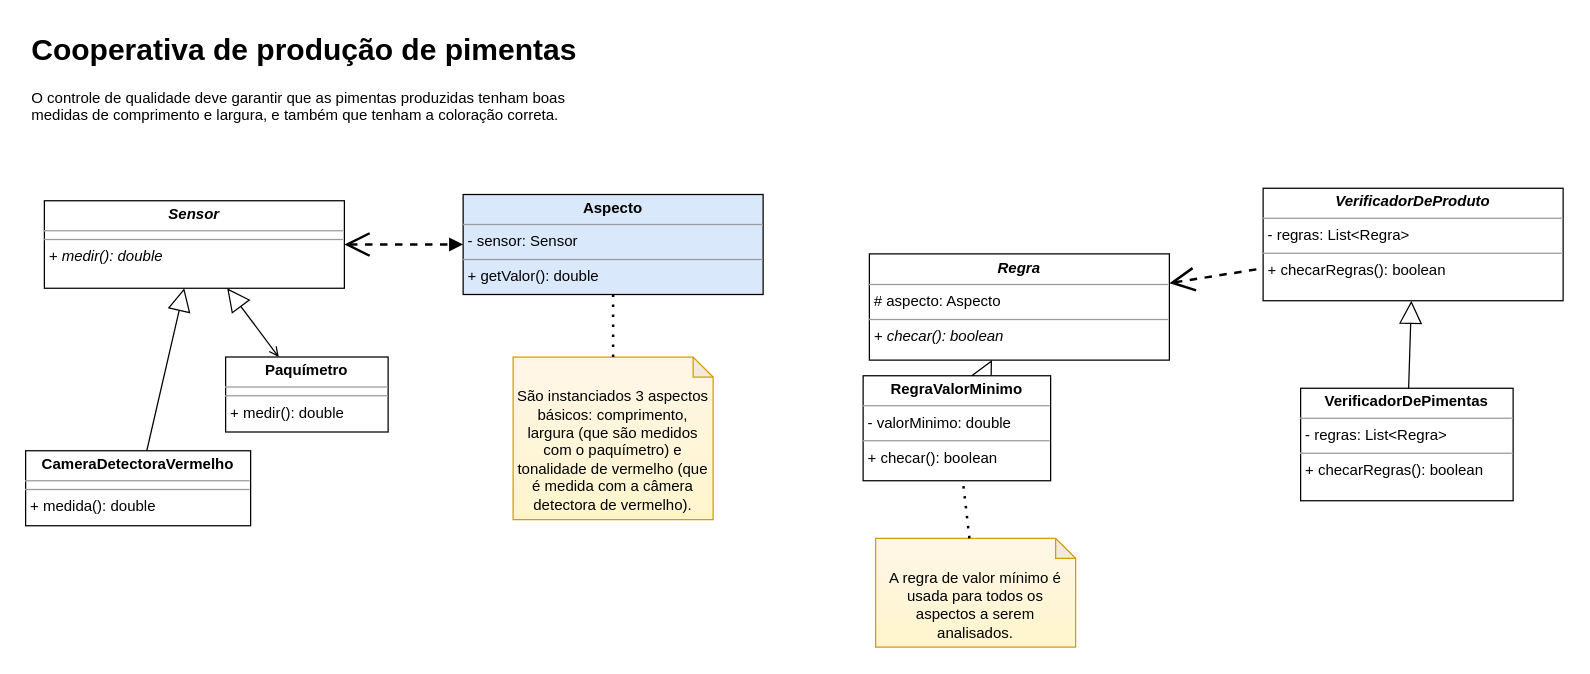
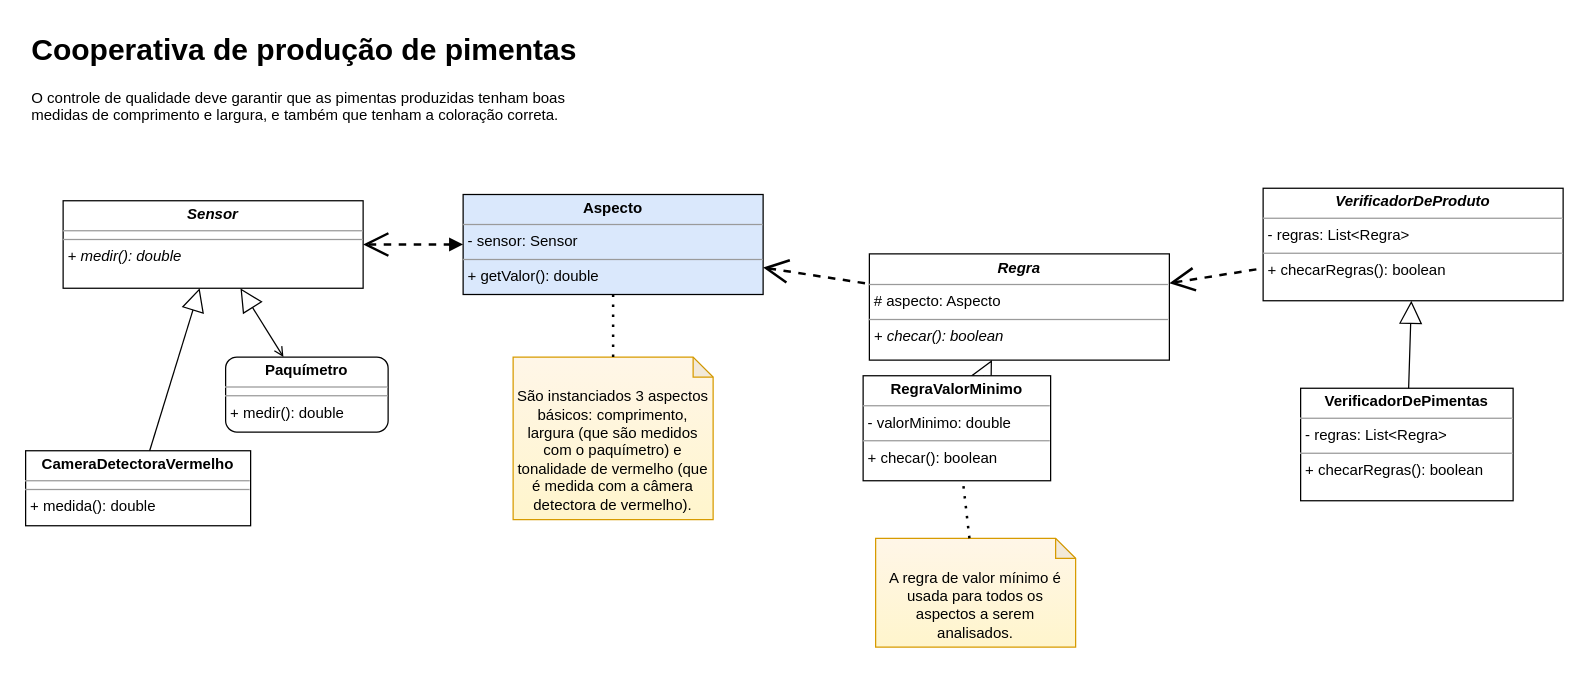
  <mxCell id="0" />
  <mxCell id="1" parent="0" />
- <mxCell id="2" value="&lt;p style=&quot;margin:0px;margin-top:4px;text-align:center;&quot;&gt;&lt;i&gt;&lt;b&gt;Sensor&lt;/b&gt;&lt;/i&gt;&lt;br&gt;&lt;/p&gt;&lt;hr size=&quot;1&quot;&gt;&lt;hr size=&quot;1&quot;&gt;&lt;p style=&quot;margin:0px;margin-left:4px;&quot;&gt;&lt;i&gt;+ medir(): double&lt;/i&gt;&lt;br&gt;&lt;/p&gt;" style="verticalAlign=top;align=left;overflow=fill;fontSize=12;fontFamily=Helvetica;html=1;" parent="1" vertex="1"><mxGeometry x="35" y="160" width="240" height="70" as="geometry" /></mxCell>
+ <mxCell id="2" value="&lt;p style=&quot;margin:0px;margin-top:4px;text-align:center;&quot;&gt;&lt;i&gt;&lt;b&gt;Sensor&lt;/b&gt;&lt;/i&gt;&lt;br&gt;&lt;/p&gt;&lt;hr size=&quot;1&quot;&gt;&lt;hr size=&quot;1&quot;&gt;&lt;p style=&quot;margin:0px;margin-left:4px;&quot;&gt;&lt;i&gt;+ medir(): double&lt;/i&gt;&lt;br&gt;&lt;/p&gt;" style="verticalAlign=top;align=left;overflow=fill;fontSize=12;fontFamily=Helvetica;html=1;" parent="1" vertex="1"><mxGeometry x="50" y="160" width="240" height="70" as="geometry" /></mxCell>
  <mxCell id="3" value="&lt;p style=&quot;margin:0px;margin-top:4px;text-align:center;&quot;&gt;&lt;b&gt;Aspecto&lt;/b&gt;&lt;/p&gt;&lt;hr size=&quot;1&quot;&gt;&lt;p style=&quot;margin:0px;margin-left:4px;&quot;&gt;- sensor: Sensor&lt;br&gt;&lt;/p&gt;&lt;hr size=&quot;1&quot;&gt;&lt;p style=&quot;margin:0px;margin-left:4px;&quot;&gt;+ getValor(): double&lt;br&gt;&lt;/p&gt;" style="verticalAlign=top;align=left;overflow=fill;fontSize=12;fontFamily=Helvetica;html=1;fillColor=#dae8fc;" parent="1" vertex="1"><mxGeometry x="370" y="155" width="240" height="80" as="geometry" /></mxCell>
  <mxCell id="4" value="&lt;p style=&quot;margin:0px;margin-top:4px;text-align:center;&quot;&gt;&lt;i&gt;&lt;b&gt;VerificadorDeProduto&lt;/b&gt;&lt;/i&gt;&lt;/p&gt;&lt;hr size=&quot;1&quot;&gt;&lt;p style=&quot;margin:0px;margin-left:4px;&quot;&gt;- regras: List&amp;lt;Regra&amp;gt;&lt;br&gt;&lt;/p&gt;&lt;hr size=&quot;1&quot;&gt;&lt;p style=&quot;margin:0px;margin-left:4px;&quot;&gt;+ checarRegras(): boolean&lt;i&gt;&lt;br&gt;&lt;/i&gt;&lt;/p&gt;" style="verticalAlign=top;align=left;overflow=fill;fontSize=12;fontFamily=Helvetica;html=1;" parent="1" vertex="1"><mxGeometry x="1010" y="150" width="240" height="90" as="geometry" /></mxCell>
  <mxCell id="5" value="&lt;p style=&quot;margin:0px;margin-top:4px;text-align:center;&quot;&gt;&lt;i&gt;&lt;b&gt;Regra&lt;/b&gt;&lt;/i&gt;&lt;/p&gt;&lt;hr size=&quot;1&quot;&gt;&lt;p style=&quot;margin:0px;margin-left:4px;&quot;&gt;# aspecto: Aspecto&lt;/p&gt;&lt;hr size=&quot;1&quot;&gt;&lt;p style=&quot;margin:0px;margin-left:4px;&quot;&gt;&lt;i&gt;+ checar(): boolean&lt;/i&gt;&lt;/p&gt;" style="verticalAlign=top;align=left;overflow=fill;fontSize=12;fontFamily=Helvetica;html=1;" parent="1" vertex="1"><mxGeometry x="695" y="202.5" width="240" height="85" as="geometry" /></mxCell>
+ <mxCell id="6" value="" style="endArrow=none;dashed=1;html=1;rounded=0;strokeColor=default;strokeWidth=2;startSize=16;endSize=6;sourcePerimeterSpacing=0;targetPerimeterSpacing=0;startArrow=open;startFill=0;" parent="1" source="3" target="5" edge="1"><mxGeometry width="50" height="50" relative="1" as="geometry"><mxPoint x="800" y="500" as="sourcePoint" /><mxPoint x="1120" y="500" as="targetPoint" /></mxGeometry></mxCell>
  <mxCell id="7" value="" style="endArrow=block;dashed=1;html=1;rounded=0;strokeColor=default;strokeWidth=2;startSize=16;endSize=6;sourcePerimeterSpacing=0;targetPerimeterSpacing=0;startArrow=open;startFill=0;" parent="1" source="2" target="3" edge="1"><mxGeometry width="50" height="50" relative="1" as="geometry"><mxPoint x="790" y="610" as="sourcePoint" /><mxPoint x="1110" y="610" as="targetPoint" /></mxGeometry></mxCell>
  <mxCell id="8" value="" style="endArrow=none;dashed=1;html=1;rounded=0;strokeColor=default;strokeWidth=2;startSize=16;endSize=6;sourcePerimeterSpacing=0;targetPerimeterSpacing=0;startArrow=open;startFill=0;" parent="1" source="5" target="4" edge="1"><mxGeometry width="50" height="50" relative="1" as="geometry"><mxPoint x="690" y="460" as="sourcePoint" /><mxPoint x="1010" y="460" as="targetPoint" /></mxGeometry></mxCell>
  <mxCell id="9" value="" style="endArrow=none;html=1;rounded=0;strokeColor=default;strokeWidth=1;startSize=16;endSize=6;sourcePerimeterSpacing=0;targetPerimeterSpacing=0;startArrow=block;startFill=0;" parent="1" source="5" target="10" edge="1"><mxGeometry width="50" height="50" relative="1" as="geometry"><mxPoint x="762" y="295" as="sourcePoint" /><mxPoint x="710" y="365" as="targetPoint" /></mxGeometry></mxCell>
  <mxCell id="10" value="&lt;p style=&quot;margin:0px;margin-top:4px;text-align:center;&quot;&gt;&lt;b&gt;RegraValorMinimo&lt;/b&gt;&lt;/p&gt;&lt;hr size=&quot;1&quot;&gt;&lt;p style=&quot;margin:0px;margin-left:4px;&quot;&gt;- valorMinimo: double&lt;br&gt;&lt;/p&gt;&lt;hr size=&quot;1&quot;&gt;&lt;p style=&quot;margin:0px;margin-left:4px;&quot;&gt;+ checar(): boolean&lt;/p&gt;" style="verticalAlign=top;align=left;overflow=fill;fontSize=12;fontFamily=Helvetica;html=1;" parent="1" vertex="1"><mxGeometry x="690" y="300" width="150" height="84" as="geometry" /></mxCell>
  <mxCell id="11" value="São instanciados 3 aspectos básicos: comprimento, largura (que são medidos com o paquímetro) e tonalidade de vermelho (que é medida com a câmera detectora de vermelho)." style="shape=note;whiteSpace=wrap;html=1;backgroundOutline=1;darkOpacity=0.05;size=16;verticalAlign=bottom;fillColor=#FFF6E8;strokeColor=#d79b00;gradientColor=#FFF5CC;spacing=4;" parent="1" vertex="1"><mxGeometry x="410" y="285" width="160" height="130" as="geometry" /></mxCell>
- <mxCell id="12" value="&lt;p style=&quot;margin:0px;margin-top:4px;text-align:center;&quot;&gt;&lt;b&gt;Paquímetro&lt;/b&gt;&lt;br&gt;&lt;/p&gt;&lt;hr size=&quot;1&quot;&gt;&lt;hr size=&quot;1&quot;&gt;&lt;p style=&quot;margin:0px;margin-left:4px;&quot;&gt;+ medir(): double&lt;br&gt;&lt;/p&gt;" style="verticalAlign=top;align=left;overflow=fill;fontSize=12;fontFamily=Helvetica;html=1;" parent="1" vertex="1"><mxGeometry x="180" y="285" width="130" height="60" as="geometry" /></mxCell>
+ <mxCell id="12" value="&lt;p style=&quot;margin:0px;margin-top:4px;text-align:center;&quot;&gt;&lt;b&gt;Paquímetro&lt;/b&gt;&lt;br&gt;&lt;/p&gt;&lt;hr size=&quot;1&quot;&gt;&lt;hr size=&quot;1&quot;&gt;&lt;p style=&quot;margin:0px;margin-left:4px;&quot;&gt;+ medir(): double&lt;br&gt;&lt;/p&gt;" style="verticalAlign=top;align=left;overflow=fill;fontSize=12;fontFamily=Helvetica;html=1;rounded=1;" parent="1" vertex="1"><mxGeometry x="180" y="285" width="130" height="60" as="geometry" /></mxCell>
  <mxCell id="13" value="" style="endArrow=open;html=1;rounded=0;strokeColor=default;strokeWidth=1;startSize=16;endSize=6;sourcePerimeterSpacing=0;targetPerimeterSpacing=0;startArrow=block;startFill=0;" parent="1" source="2" target="12" edge="1"><mxGeometry width="50" height="50" relative="1" as="geometry"><mxPoint x="400" y="321.5" as="sourcePoint" /><mxPoint x="300" y="428.5" as="targetPoint" /></mxGeometry></mxCell>
  <mxCell id="14" value="&lt;p style=&quot;margin:0px;margin-top:4px;text-align:center;&quot;&gt;&lt;b&gt;CameraDetectoraVermelho&lt;/b&gt;&lt;br&gt;&lt;/p&gt;&lt;hr size=&quot;1&quot;&gt;&lt;hr size=&quot;1&quot;&gt;&lt;p style=&quot;margin:0px;margin-left:4px;&quot;&gt;+ medida(): double&lt;br&gt;&lt;/p&gt;" style="verticalAlign=top;align=left;overflow=fill;fontSize=12;fontFamily=Helvetica;html=1;" parent="1" vertex="1"><mxGeometry x="20" y="360" width="180" height="60" as="geometry" /></mxCell>
  <mxCell id="15" value="" style="endArrow=none;html=1;rounded=0;strokeColor=default;strokeWidth=1;startSize=16;endSize=6;sourcePerimeterSpacing=0;targetPerimeterSpacing=0;startArrow=block;startFill=0;" parent="1" source="2" target="14" edge="1"><mxGeometry width="50" height="50" relative="1" as="geometry"><mxPoint x="157" y="240" as="sourcePoint" /><mxPoint x="105" y="320" as="targetPoint" /></mxGeometry></mxCell>
  <mxCell id="16" value="&lt;p style=&quot;margin:0px;margin-top:4px;text-align:center;&quot;&gt;&lt;b&gt;VerificadorDePimentas&lt;/b&gt;&lt;/p&gt;&lt;hr size=&quot;1&quot;&gt;&lt;p style=&quot;margin:0px;margin-left:4px;&quot;&gt;- regras: List&amp;lt;Regra&amp;gt;&lt;br&gt;&lt;/p&gt;&lt;hr size=&quot;1&quot;&gt;&lt;p style=&quot;margin:0px;margin-left:4px;&quot;&gt;+ checarRegras(): boolean&lt;i&gt;&lt;br&gt;&lt;/i&gt;&lt;/p&gt;" style="verticalAlign=top;align=left;overflow=fill;fontSize=12;fontFamily=Helvetica;html=1;" parent="1" vertex="1"><mxGeometry x="1040" y="310" width="170" height="90" as="geometry" /></mxCell>
  <mxCell id="17" value="" style="endArrow=none;html=1;rounded=0;strokeColor=default;strokeWidth=1;startSize=16;endSize=6;sourcePerimeterSpacing=0;targetPerimeterSpacing=0;startArrow=block;startFill=0;" parent="1" source="4" target="16" edge="1"><mxGeometry width="50" height="50" relative="1" as="geometry"><mxPoint x="814" y="248" as="sourcePoint" /><mxPoint x="802" y="330" as="targetPoint" /></mxGeometry></mxCell>
  <mxCell id="18" value="" style="endArrow=none;dashed=1;html=1;dashPattern=1 3;strokeWidth=2;rounded=0;" parent="1" source="3" target="11" edge="1"><mxGeometry width="50" height="50" relative="1" as="geometry"><mxPoint x="680" y="370" as="sourcePoint" /><mxPoint x="730" y="320" as="targetPoint" /></mxGeometry></mxCell>
  <mxCell id="19" value="&lt;h1&gt;Cooperativa de produção de pimentas&lt;br&gt;&lt;/h1&gt;&lt;p&gt;O controle de qualidade deve garantir que as pimentas produzidas tenham boas medidas de comprimento e largura, e também que tenham a coloração correta.&lt;br&gt;&lt;/p&gt;" style="text;html=1;strokeColor=none;fillColor=none;spacing=5;spacingTop=-20;whiteSpace=wrap;overflow=hidden;rounded=0;" parent="1" vertex="1"><mxGeometry x="20" y="20" width="480" height="110" as="geometry" /></mxCell>
  <mxCell id="20" value="A regra de valor mínimo é usada para todos os aspectos a serem analisados." style="shape=note;whiteSpace=wrap;html=1;backgroundOutline=1;darkOpacity=0.05;size=16;verticalAlign=bottom;fillColor=#FFF6E8;strokeColor=#d79b00;gradientColor=#FFF5CC;spacing=4;" vertex="1" parent="1"><mxGeometry x="700" y="430" width="160" height="87" as="geometry" /></mxCell>
  <mxCell id="21" value="" style="endArrow=none;dashed=1;html=1;dashPattern=1 3;strokeWidth=2;rounded=0;" edge="1" parent="1" source="20" target="10"><mxGeometry width="50" height="50" relative="1" as="geometry"><mxPoint x="610" y="330" as="sourcePoint" /><mxPoint x="660" y="280" as="targetPoint" /></mxGeometry></mxCell>
